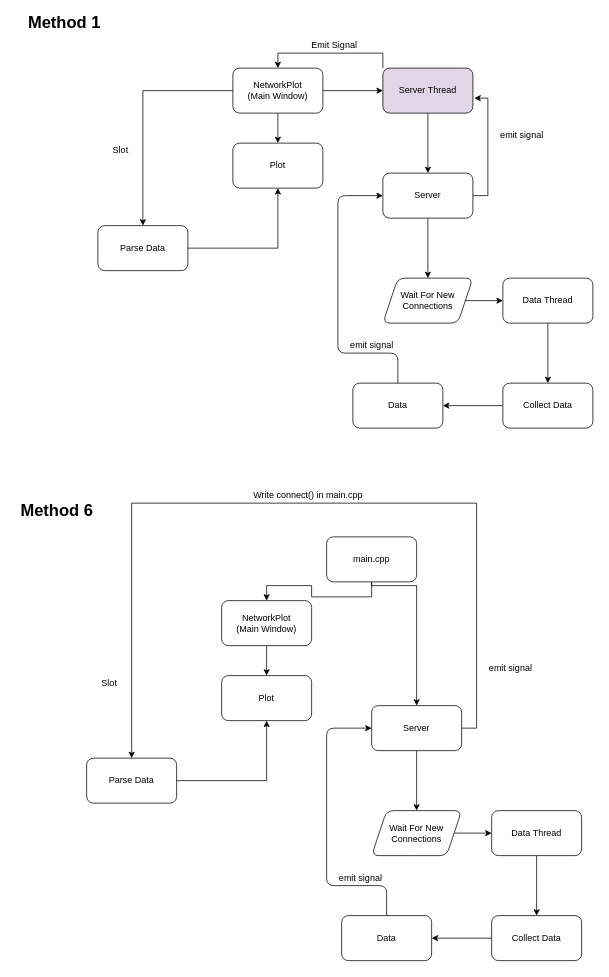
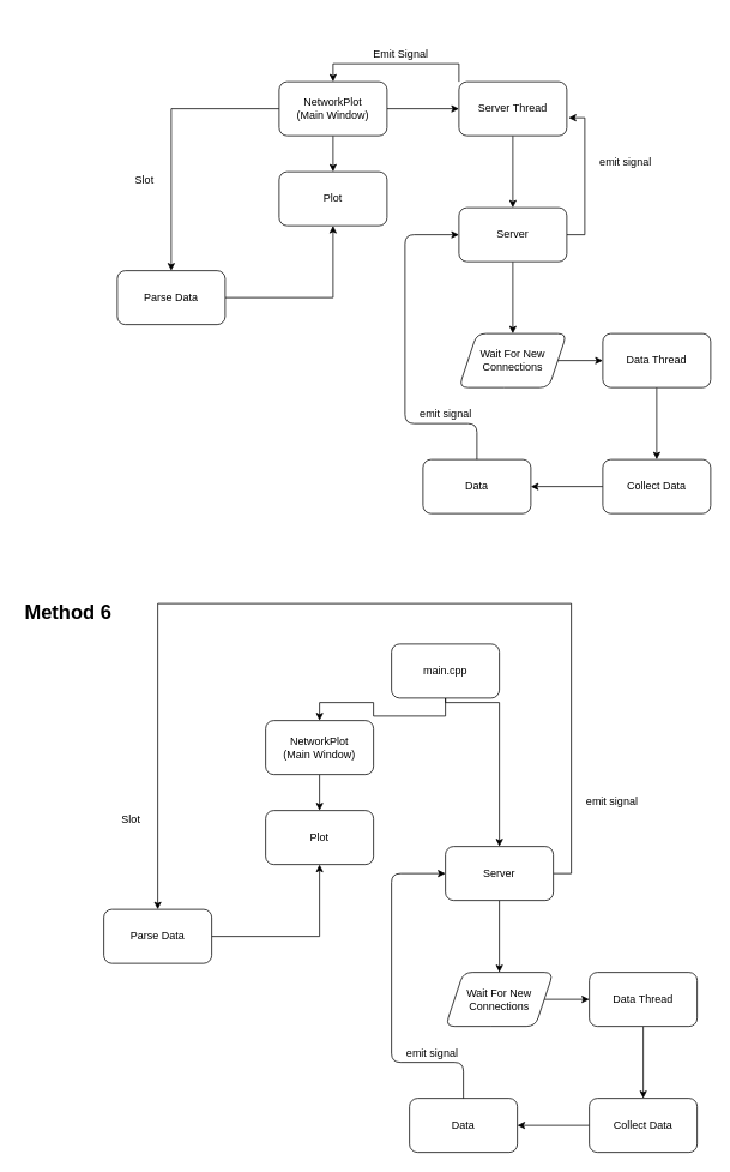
  <mxCell id="0" />
  <mxCell id="1" parent="0" />
  <mxCell id="2" value="" style="edgeStyle=orthogonalEdgeStyle;rounded=0;orthogonalLoop=1;jettySize=auto;html=1;" parent="1" source="5" target="8" edge="1"><mxGeometry relative="1" as="geometry" /></mxCell>
  <mxCell id="3" value="" style="edgeStyle=orthogonalEdgeStyle;rounded=0;orthogonalLoop=1;jettySize=auto;html=1;" parent="1" source="5" target="18" edge="1"><mxGeometry relative="1" as="geometry" /></mxCell>
  <mxCell id="4" value="" style="edgeStyle=orthogonalEdgeStyle;rounded=0;orthogonalLoop=1;jettySize=auto;html=1;" parent="1" source="5" target="25" edge="1"><mxGeometry relative="1" as="geometry" /></mxCell>
  <mxCell id="5" value="NetworkPlot&lt;br&gt;(Main Window)" style="rounded=1;whiteSpace=wrap;html=1;" parent="1" vertex="1"><mxGeometry x="310" y="90" width="120" height="60" as="geometry" /></mxCell>
  <mxCell id="6" value="" style="edgeStyle=orthogonalEdgeStyle;rounded=0;orthogonalLoop=1;jettySize=auto;html=1;" parent="1" source="8" target="11" edge="1"><mxGeometry relative="1" as="geometry" /></mxCell>
  <mxCell id="7" style="edgeStyle=orthogonalEdgeStyle;rounded=0;orthogonalLoop=1;jettySize=auto;html=1;exitX=0;exitY=0;exitDx=0;exitDy=0;entryX=0.5;entryY=0;entryDx=0;entryDy=0;" parent="1" source="8" target="5" edge="1"><mxGeometry relative="1" as="geometry" /></mxCell>
- <mxCell id="8" value="Server Thread" style="whiteSpace=wrap;html=1;rounded=1;fillColor=#e1d5e7;" parent="1" vertex="1"><mxGeometry x="510" y="90" width="120" height="60" as="geometry" /></mxCell>
+ <mxCell id="8" value="Server Thread" style="whiteSpace=wrap;html=1;rounded=1;" parent="1" vertex="1"><mxGeometry x="510" y="90" width="120" height="60" as="geometry" /></mxCell>
  <mxCell id="9" value="" style="edgeStyle=orthogonalEdgeStyle;rounded=0;orthogonalLoop=1;jettySize=auto;html=1;" parent="1" source="11" target="13" edge="1"><mxGeometry relative="1" as="geometry" /></mxCell>
  <mxCell id="10" style="edgeStyle=orthogonalEdgeStyle;rounded=0;orthogonalLoop=1;jettySize=auto;html=1;exitX=1;exitY=0.5;exitDx=0;exitDy=0;" parent="1" source="11" edge="1"><mxGeometry relative="1" as="geometry"><mxPoint x="632" y="130" as="targetPoint" /><Array as="points"><mxPoint x="650" y="260" /><mxPoint x="650" y="130" /></Array></mxGeometry></mxCell>
  <mxCell id="11" value="Server" style="whiteSpace=wrap;html=1;rounded=1;" parent="1" vertex="1"><mxGeometry x="510" y="230" width="120" height="60" as="geometry" /></mxCell>
  <mxCell id="12" value="" style="edgeStyle=orthogonalEdgeStyle;rounded=0;orthogonalLoop=1;jettySize=auto;html=1;" parent="1" source="13" target="15" edge="1"><mxGeometry relative="1" as="geometry" /></mxCell>
  <mxCell id="13" value="Wait For New Connections" style="shape=parallelogram;perimeter=parallelogramPerimeter;whiteSpace=wrap;html=1;fixedSize=1;rounded=1;" parent="1" vertex="1"><mxGeometry x="510" y="370" width="120" height="60" as="geometry" /></mxCell>
  <mxCell id="14" value="" style="edgeStyle=orthogonalEdgeStyle;rounded=0;orthogonalLoop=1;jettySize=auto;html=1;" parent="1" source="15" target="17" edge="1"><mxGeometry relative="1" as="geometry" /></mxCell>
  <mxCell id="15" value="Data Thread" style="rounded=1;whiteSpace=wrap;html=1;" parent="1" vertex="1"><mxGeometry x="670" y="370" width="120" height="60" as="geometry" /></mxCell>
  <mxCell id="16" value="" style="edgeStyle=orthogonalEdgeStyle;rounded=0;orthogonalLoop=1;jettySize=auto;html=1;" parent="1" source="17" target="19" edge="1"><mxGeometry relative="1" as="geometry" /></mxCell>
  <mxCell id="17" value="Collect Data" style="whiteSpace=wrap;html=1;rounded=1;" parent="1" vertex="1"><mxGeometry x="670" y="510" width="120" height="60" as="geometry" /></mxCell>
  <mxCell id="18" value="Plot" style="rounded=1;whiteSpace=wrap;html=1;" parent="1" vertex="1"><mxGeometry x="310" y="190" width="120" height="60" as="geometry" /></mxCell>
  <mxCell id="19" value="Data" style="whiteSpace=wrap;html=1;rounded=1;" parent="1" vertex="1"><mxGeometry x="470" y="510" width="120" height="60" as="geometry" /></mxCell>
  <mxCell id="20" value="" style="endArrow=classic;html=1;exitX=0.5;exitY=0;exitDx=0;exitDy=0;entryX=0;entryY=0.5;entryDx=0;entryDy=0;" parent="1" source="19" target="11" edge="1"><mxGeometry width="50" height="50" relative="1" as="geometry"><mxPoint x="380" y="510" as="sourcePoint" /><mxPoint x="430" y="460" as="targetPoint" /><Array as="points"><mxPoint x="530" y="470" /><mxPoint x="450" y="470" /><mxPoint x="450" y="260" /></Array></mxGeometry></mxCell>
  <mxCell id="21" value="emit signal" style="text;html=1;align=center;verticalAlign=middle;resizable=0;points=[];autosize=1;strokeColor=none;" parent="1" vertex="1"><mxGeometry x="460" y="450" width="70" height="20" as="geometry" /></mxCell>
  <mxCell id="22" value="emit signal" style="text;html=1;align=center;verticalAlign=middle;resizable=0;points=[];autosize=1;strokeColor=none;" parent="1" vertex="1"><mxGeometry x="660" y="170" width="70" height="20" as="geometry" /></mxCell>
  <mxCell id="23" value="Emit Signal" style="text;html=1;align=center;verticalAlign=middle;resizable=0;points=[];autosize=1;strokeColor=none;" parent="1" vertex="1"><mxGeometry x="405" y="50" width="80" height="20" as="geometry" /></mxCell>
  <mxCell id="24" style="edgeStyle=orthogonalEdgeStyle;rounded=0;orthogonalLoop=1;jettySize=auto;html=1;exitX=1;exitY=0.5;exitDx=0;exitDy=0;entryX=0.5;entryY=1;entryDx=0;entryDy=0;" parent="1" source="25" target="18" edge="1"><mxGeometry relative="1" as="geometry" /></mxCell>
  <mxCell id="25" value="Parse Data&lt;br&gt;" style="whiteSpace=wrap;html=1;rounded=1;" parent="1" vertex="1"><mxGeometry x="130" y="300" width="120" height="60" as="geometry" /></mxCell>
  <mxCell id="26" value="Slot" style="text;html=1;align=center;verticalAlign=middle;resizable=0;points=[];autosize=1;strokeColor=none;" parent="1" vertex="1"><mxGeometry x="140" y="190" width="40" height="20" as="geometry" /></mxCell>
- <mxCell id="27" value="&lt;font style=&quot;font-size: 22px&quot;&gt;&lt;b&gt;Method 1&lt;br&gt;&lt;/b&gt;&lt;/font&gt;" style="text;html=1;align=center;verticalAlign=middle;resizable=0;points=[];autosize=1;strokeColor=none;" vertex="1" parent="1"><mxGeometry x="30" y="20" width="110" height="20" as="geometry" /></mxCell>
  <mxCell id="28" value="&lt;font style=&quot;font-size: 22px&quot;&gt;&lt;b&gt;Method 6&lt;br&gt;&lt;/b&gt;&lt;/font&gt;" style="text;html=1;align=center;verticalAlign=middle;resizable=0;points=[];autosize=1;strokeColor=none;" vertex="1" parent="1"><mxGeometry x="20" y="670" width="110" height="20" as="geometry" /></mxCell>
  <mxCell id="29" value="" style="edgeStyle=orthogonalEdgeStyle;rounded=0;orthogonalLoop=1;jettySize=auto;html=1;" edge="1" parent="1" source="30" target="41"><mxGeometry relative="1" as="geometry" /></mxCell>
  <mxCell id="30" value="NetworkPlot&lt;br&gt;(Main Window)" style="rounded=1;whiteSpace=wrap;html=1;" vertex="1" parent="1"><mxGeometry x="295" y="800" width="120" height="60" as="geometry" /></mxCell>
  <mxCell id="31" value="" style="edgeStyle=orthogonalEdgeStyle;rounded=0;orthogonalLoop=1;jettySize=auto;html=1;exitX=0.5;exitY=1;exitDx=0;exitDy=0;" edge="1" parent="1" source="50" target="34"><mxGeometry relative="1" as="geometry"><mxPoint x="555" y="860" as="sourcePoint" /><Array as="points"><mxPoint x="495" y="780" /><mxPoint x="555" y="780" /></Array></mxGeometry></mxCell>
  <mxCell id="32" value="" style="edgeStyle=orthogonalEdgeStyle;rounded=0;orthogonalLoop=1;jettySize=auto;html=1;" edge="1" parent="1" source="34" target="36"><mxGeometry relative="1" as="geometry" /></mxCell>
  <mxCell id="33" style="edgeStyle=orthogonalEdgeStyle;rounded=0;orthogonalLoop=1;jettySize=auto;html=1;exitX=1;exitY=0.5;exitDx=0;exitDy=0;entryX=0.5;entryY=0;entryDx=0;entryDy=0;" edge="1" parent="1" source="34" target="47"><mxGeometry relative="1" as="geometry"><Array as="points"><mxPoint x="635" y="970" /><mxPoint x="635" y="670" /><mxPoint x="175" y="670" /></Array></mxGeometry></mxCell>
  <mxCell id="34" value="Server" style="whiteSpace=wrap;html=1;rounded=1;" vertex="1" parent="1"><mxGeometry x="495" y="940" width="120" height="60" as="geometry" /></mxCell>
  <mxCell id="35" value="" style="edgeStyle=orthogonalEdgeStyle;rounded=0;orthogonalLoop=1;jettySize=auto;html=1;" edge="1" parent="1" source="36" target="38"><mxGeometry relative="1" as="geometry" /></mxCell>
  <mxCell id="36" value="Wait For New Connections" style="shape=parallelogram;perimeter=parallelogramPerimeter;whiteSpace=wrap;html=1;fixedSize=1;rounded=1;" vertex="1" parent="1"><mxGeometry x="495" y="1080" width="120" height="60" as="geometry" /></mxCell>
  <mxCell id="37" value="" style="edgeStyle=orthogonalEdgeStyle;rounded=0;orthogonalLoop=1;jettySize=auto;html=1;" edge="1" parent="1" source="38" target="40"><mxGeometry relative="1" as="geometry" /></mxCell>
  <mxCell id="38" value="Data Thread" style="rounded=1;whiteSpace=wrap;html=1;" vertex="1" parent="1"><mxGeometry x="655" y="1080" width="120" height="60" as="geometry" /></mxCell>
  <mxCell id="39" value="" style="edgeStyle=orthogonalEdgeStyle;rounded=0;orthogonalLoop=1;jettySize=auto;html=1;" edge="1" parent="1" source="40" target="42"><mxGeometry relative="1" as="geometry" /></mxCell>
  <mxCell id="40" value="Collect Data" style="whiteSpace=wrap;html=1;rounded=1;" vertex="1" parent="1"><mxGeometry x="655" y="1220" width="120" height="60" as="geometry" /></mxCell>
  <mxCell id="41" value="Plot" style="rounded=1;whiteSpace=wrap;html=1;" vertex="1" parent="1"><mxGeometry x="295" y="900" width="120" height="60" as="geometry" /></mxCell>
  <mxCell id="42" value="Data" style="whiteSpace=wrap;html=1;rounded=1;" vertex="1" parent="1"><mxGeometry x="455" y="1220" width="120" height="60" as="geometry" /></mxCell>
  <mxCell id="43" value="" style="endArrow=classic;html=1;exitX=0.5;exitY=0;exitDx=0;exitDy=0;entryX=0;entryY=0.5;entryDx=0;entryDy=0;" edge="1" parent="1" source="42" target="34"><mxGeometry width="50" height="50" relative="1" as="geometry"><mxPoint x="365" y="1220" as="sourcePoint" /><mxPoint x="415" y="1170" as="targetPoint" /><Array as="points"><mxPoint x="515" y="1180" /><mxPoint x="435" y="1180" /><mxPoint x="435" y="970" /></Array></mxGeometry></mxCell>
  <mxCell id="44" value="emit signal" style="text;html=1;align=center;verticalAlign=middle;resizable=0;points=[];autosize=1;strokeColor=none;" vertex="1" parent="1"><mxGeometry x="445" y="1160" width="70" height="20" as="geometry" /></mxCell>
  <mxCell id="45" value="emit signal" style="text;html=1;align=center;verticalAlign=middle;resizable=0;points=[];autosize=1;strokeColor=none;" vertex="1" parent="1"><mxGeometry x="645" y="880" width="70" height="20" as="geometry" /></mxCell>
  <mxCell id="46" style="edgeStyle=orthogonalEdgeStyle;rounded=0;orthogonalLoop=1;jettySize=auto;html=1;exitX=1;exitY=0.5;exitDx=0;exitDy=0;entryX=0.5;entryY=1;entryDx=0;entryDy=0;" edge="1" parent="1" source="47" target="41"><mxGeometry relative="1" as="geometry" /></mxCell>
  <mxCell id="47" value="Parse Data&lt;br&gt;" style="whiteSpace=wrap;html=1;rounded=1;" vertex="1" parent="1"><mxGeometry x="115" y="1010" width="120" height="60" as="geometry" /></mxCell>
  <mxCell id="48" value="Slot" style="text;html=1;align=center;verticalAlign=middle;resizable=0;points=[];autosize=1;strokeColor=none;" vertex="1" parent="1"><mxGeometry x="125" y="900" width="40" height="20" as="geometry" /></mxCell>
  <mxCell id="49" style="edgeStyle=orthogonalEdgeStyle;rounded=0;orthogonalLoop=1;jettySize=auto;html=1;exitX=0.5;exitY=1;exitDx=0;exitDy=0;entryX=0.5;entryY=0;entryDx=0;entryDy=0;" edge="1" parent="1" source="50" target="30"><mxGeometry relative="1" as="geometry" /></mxCell>
  <mxCell id="50" value="main.cpp" style="rounded=1;whiteSpace=wrap;html=1;" vertex="1" parent="1"><mxGeometry x="435" y="715" width="120" height="60" as="geometry" /></mxCell>
- <mxCell id="51" value="Write connect() in main.cpp" style="text;html=1;align=center;verticalAlign=middle;resizable=0;points=[];autosize=1;strokeColor=none;" vertex="1" parent="1"><mxGeometry x="330" y="650" width="160" height="20" as="geometry" /></mxCell>
